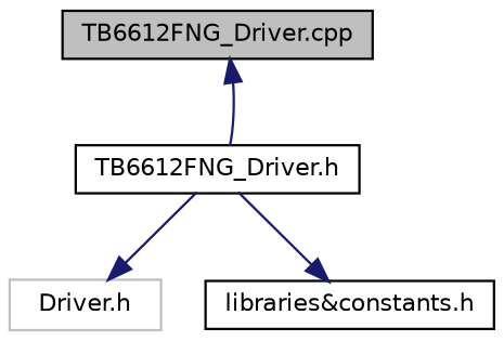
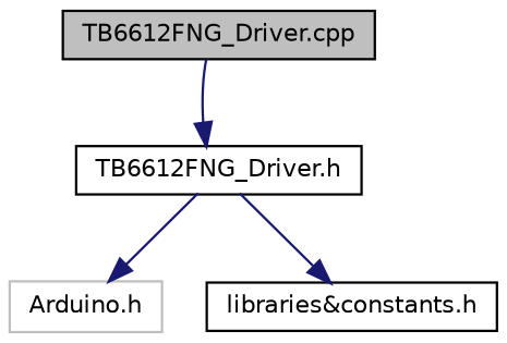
  digraph {
    node [color=black fillcolor=white fontname=Helvetica fontsize=10 shape=record style=filled]
    edge [color=midnightblue fontname=Helvetica fontsize=10 labelfontname=Helvetica labelfontsize=10 style=solid]
    n1 [fillcolor=grey75 fontcolor=black height=0.2 label="TB6612FNG_Driver.cpp" width=0.4]
    n2 [height=0.2 label="TB6612FNG_Driver.h" width=0.4]
-   n3 [color=grey75 height=0.2 label="Driver.h" width=0.4]
+   n3 [color=grey75 height=0.2 label="Arduino.h" width=0.4]
    n4 [height=0.2 label="libraries&constants.h" width=0.4]
-   n2 -> n1
+   n1 -> n2
    n2 -> n3
    n2 -> n4
  }
